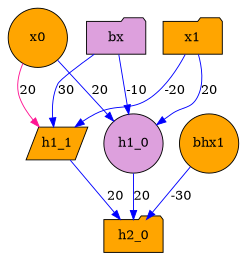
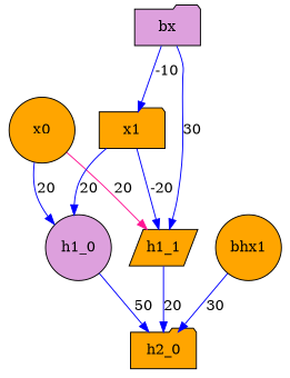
  digraph {
    node [fillcolor=orange fixedsize=true shape=circle style=filled]
    edge [color=blue]
    x0 [width=0.9]
    h1_0 [fillcolor=plum width=0.9]
    h1_1 [shape=parallelogram width=0.9]
    h2_0 [shape=folder width=0.9]
    x1 [shape=folder width=0.9]
    bx [fillcolor=plum shape=folder width=0.9]
    bhx1 [width=0.9]
    x0 -> h1_0 [label=20]
    x0 -> h1_1 [color=deeppink label=20]
-   h1_0 -> h2_0 [label=20]
+   h1_0 -> h2_0 [label=50]
    h1_1 -> h2_0 [label=20]
    x1 -> h1_0 [label=20]
    x1 -> h1_1 [label=-20]
-   bx -> h1_0 [label=-10]
+   bx -> x1 [label=-10]
    bx -> h1_1 [label=30]
-   bhx1 -> h2_0 [label=-30]
+   bhx1 -> h2_0 [label=30]
  }
